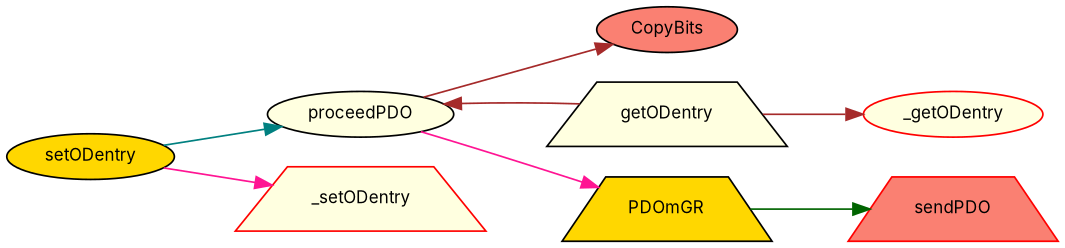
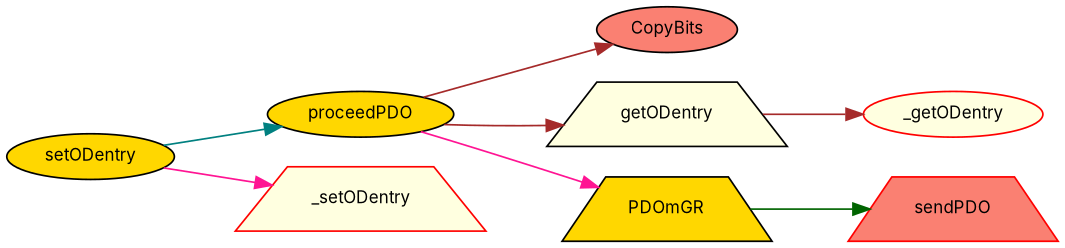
  digraph {
    fontname=Inter
    rankdir=LR
    node [color=black fillcolor=lightyellow fontname=Inter fontsize=10 shape=ellipse style=filled]
    edge [color=brown fontname=Inter fontsize=10 labelfontname="FreeSans.ttf" labelfontsize=10 style=solid]
-   n1 [fontcolor=black height=0.2 label=proceedPDO width=0.4]
+   n1 [fillcolor=gold fontcolor=black height=0.2 label=proceedPDO width=0.4]
    n2 [fillcolor=salmon height=0.2 label=CopyBits width=0.4]
    n3 [height=0.2 label=getODentry shape=trapezium width=0.4]
    n4 [fillcolor=gold height=0.2 label=PDOmGR shape=trapezium width=0.4]
    n5 [color=red height=0.2 label=_getODentry width=0.4]
    n6 [color=red fillcolor=salmon height=0.2 label=sendPDO shape=trapezium width=0.4]
    n7 [fillcolor=gold height=0.2 label=setODentry width=0.4]
    n8 [color=red height=0.2 label=_setODentry shape=trapezium width=0.4]
    n1 -> n2
-   n3 -> n1
+   n1 -> n3
    n1 -> n4 [color=deeppink]
    n3 -> n5
    n4 -> n6 [color=darkgreen]
    n7 -> n1 [color=teal]
    n7 -> n8 [color=deeppink]
  }
